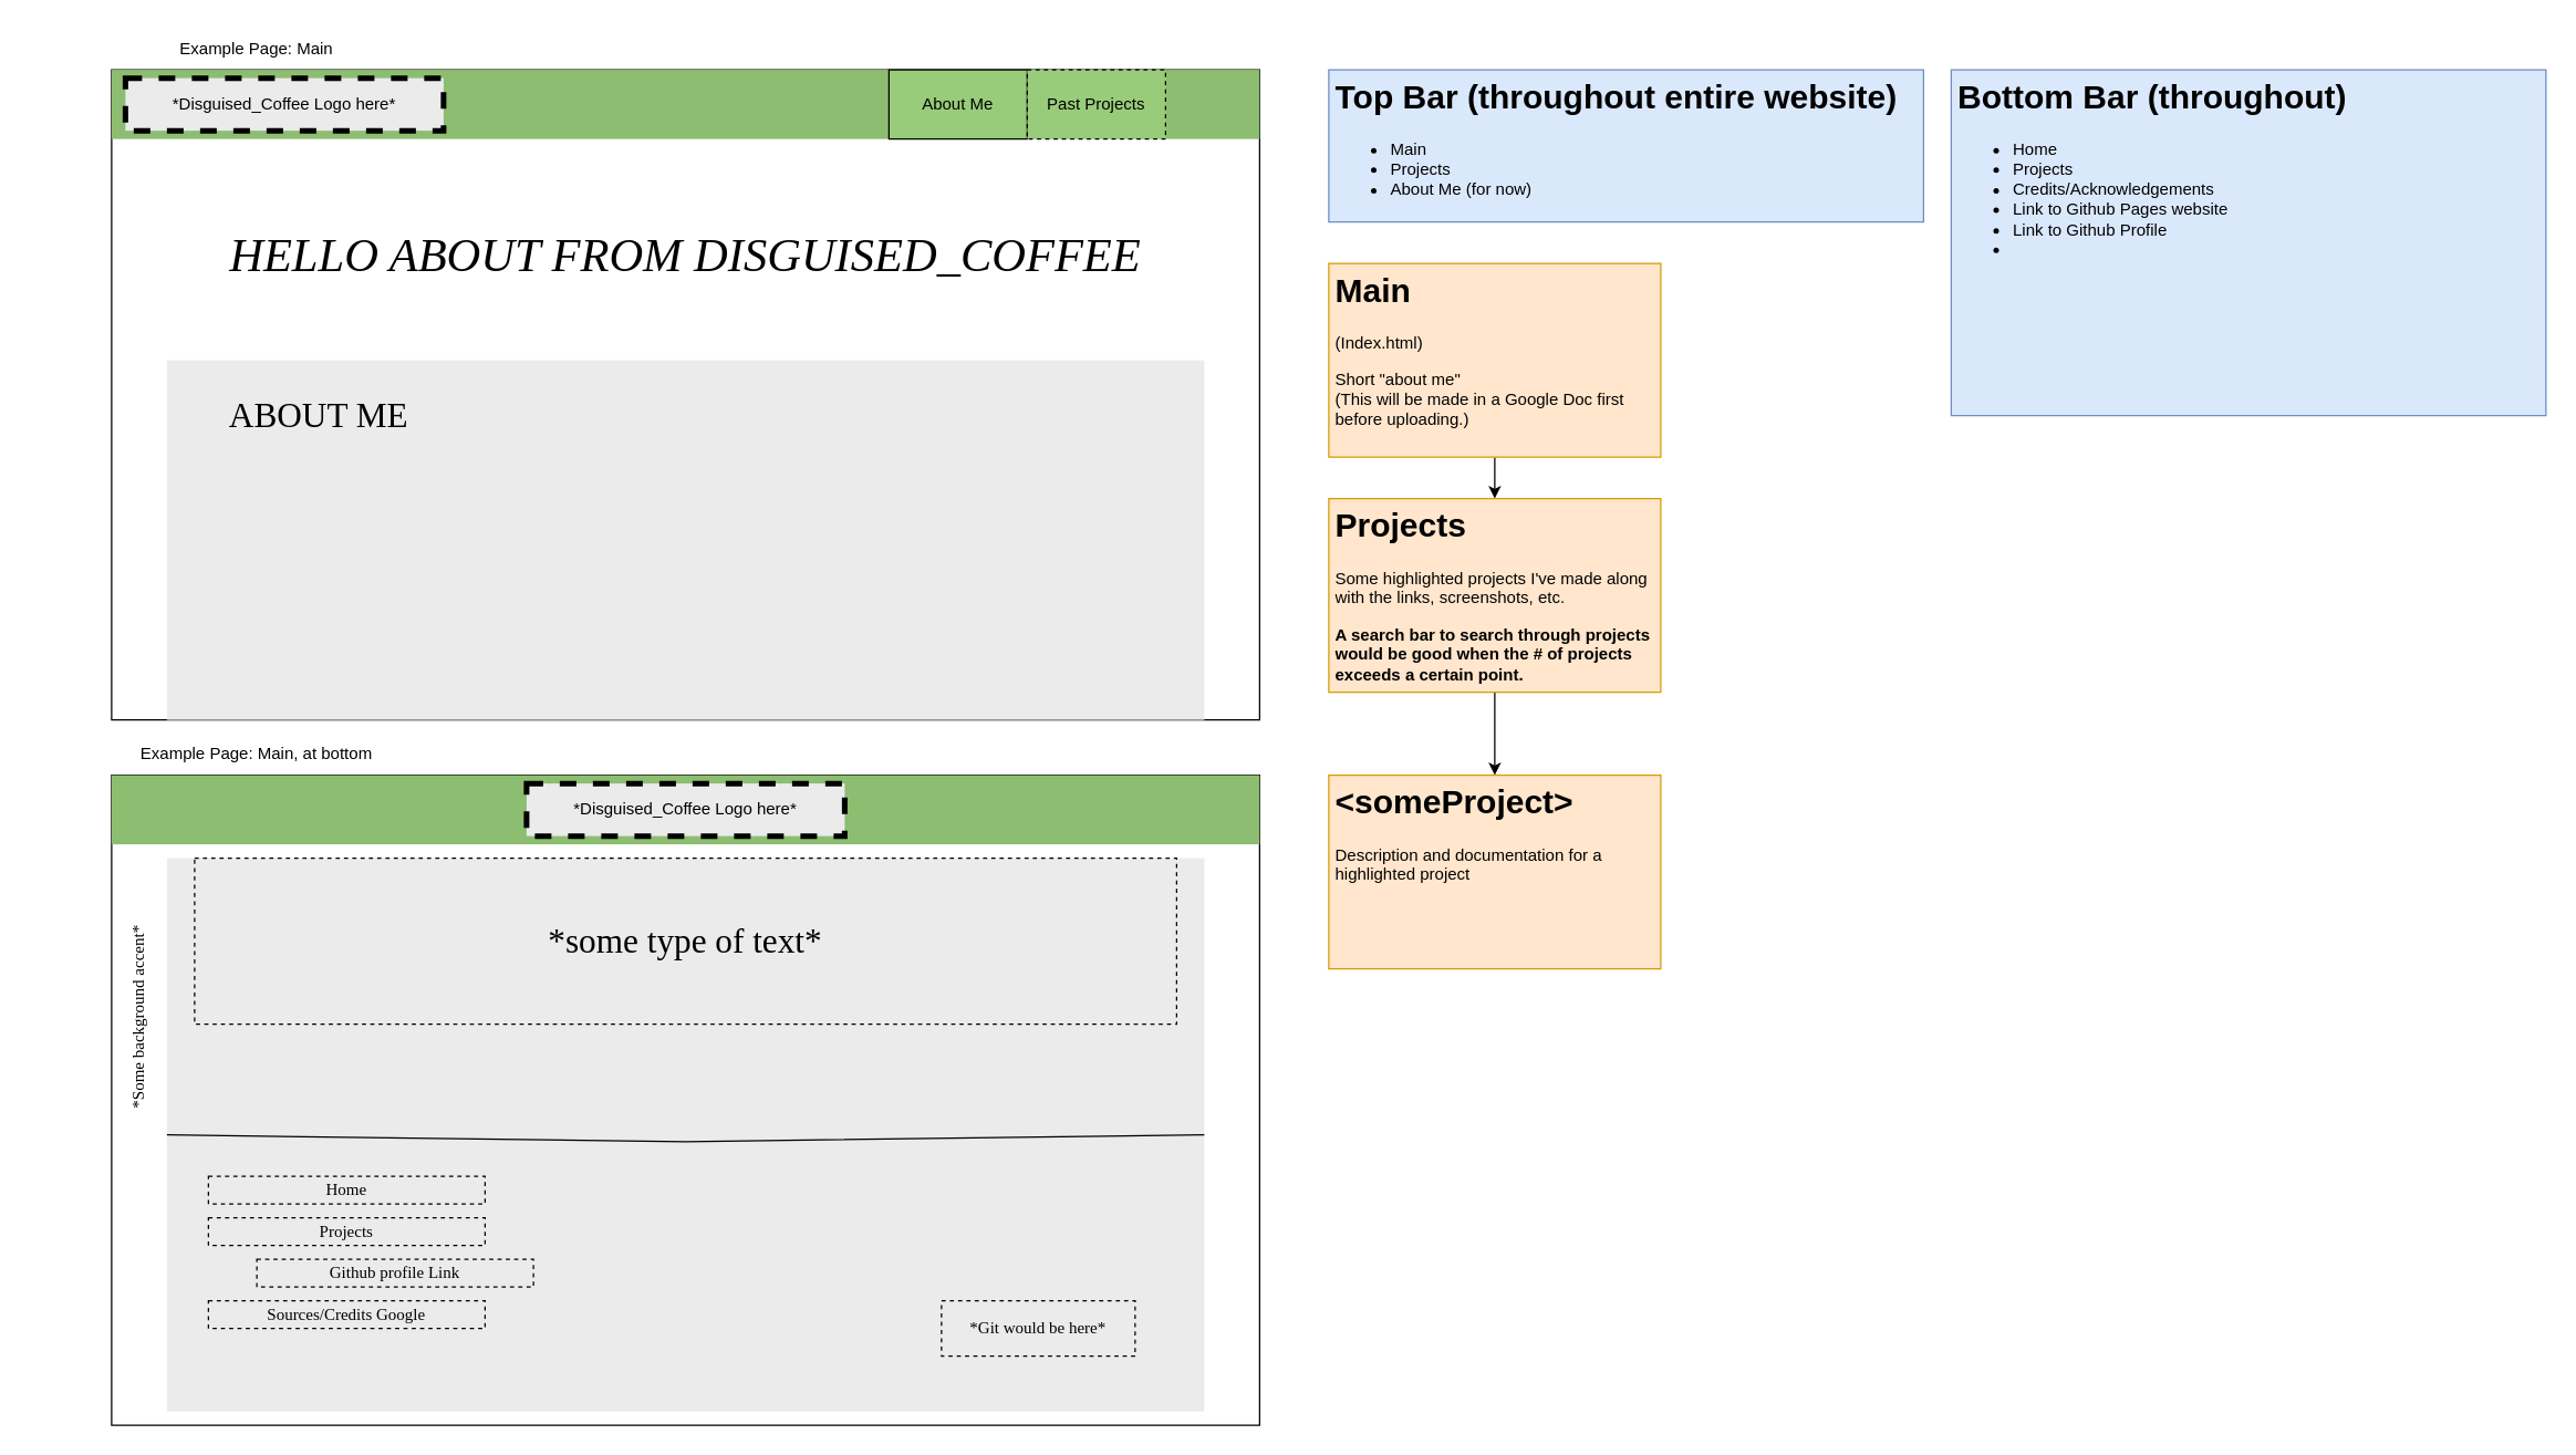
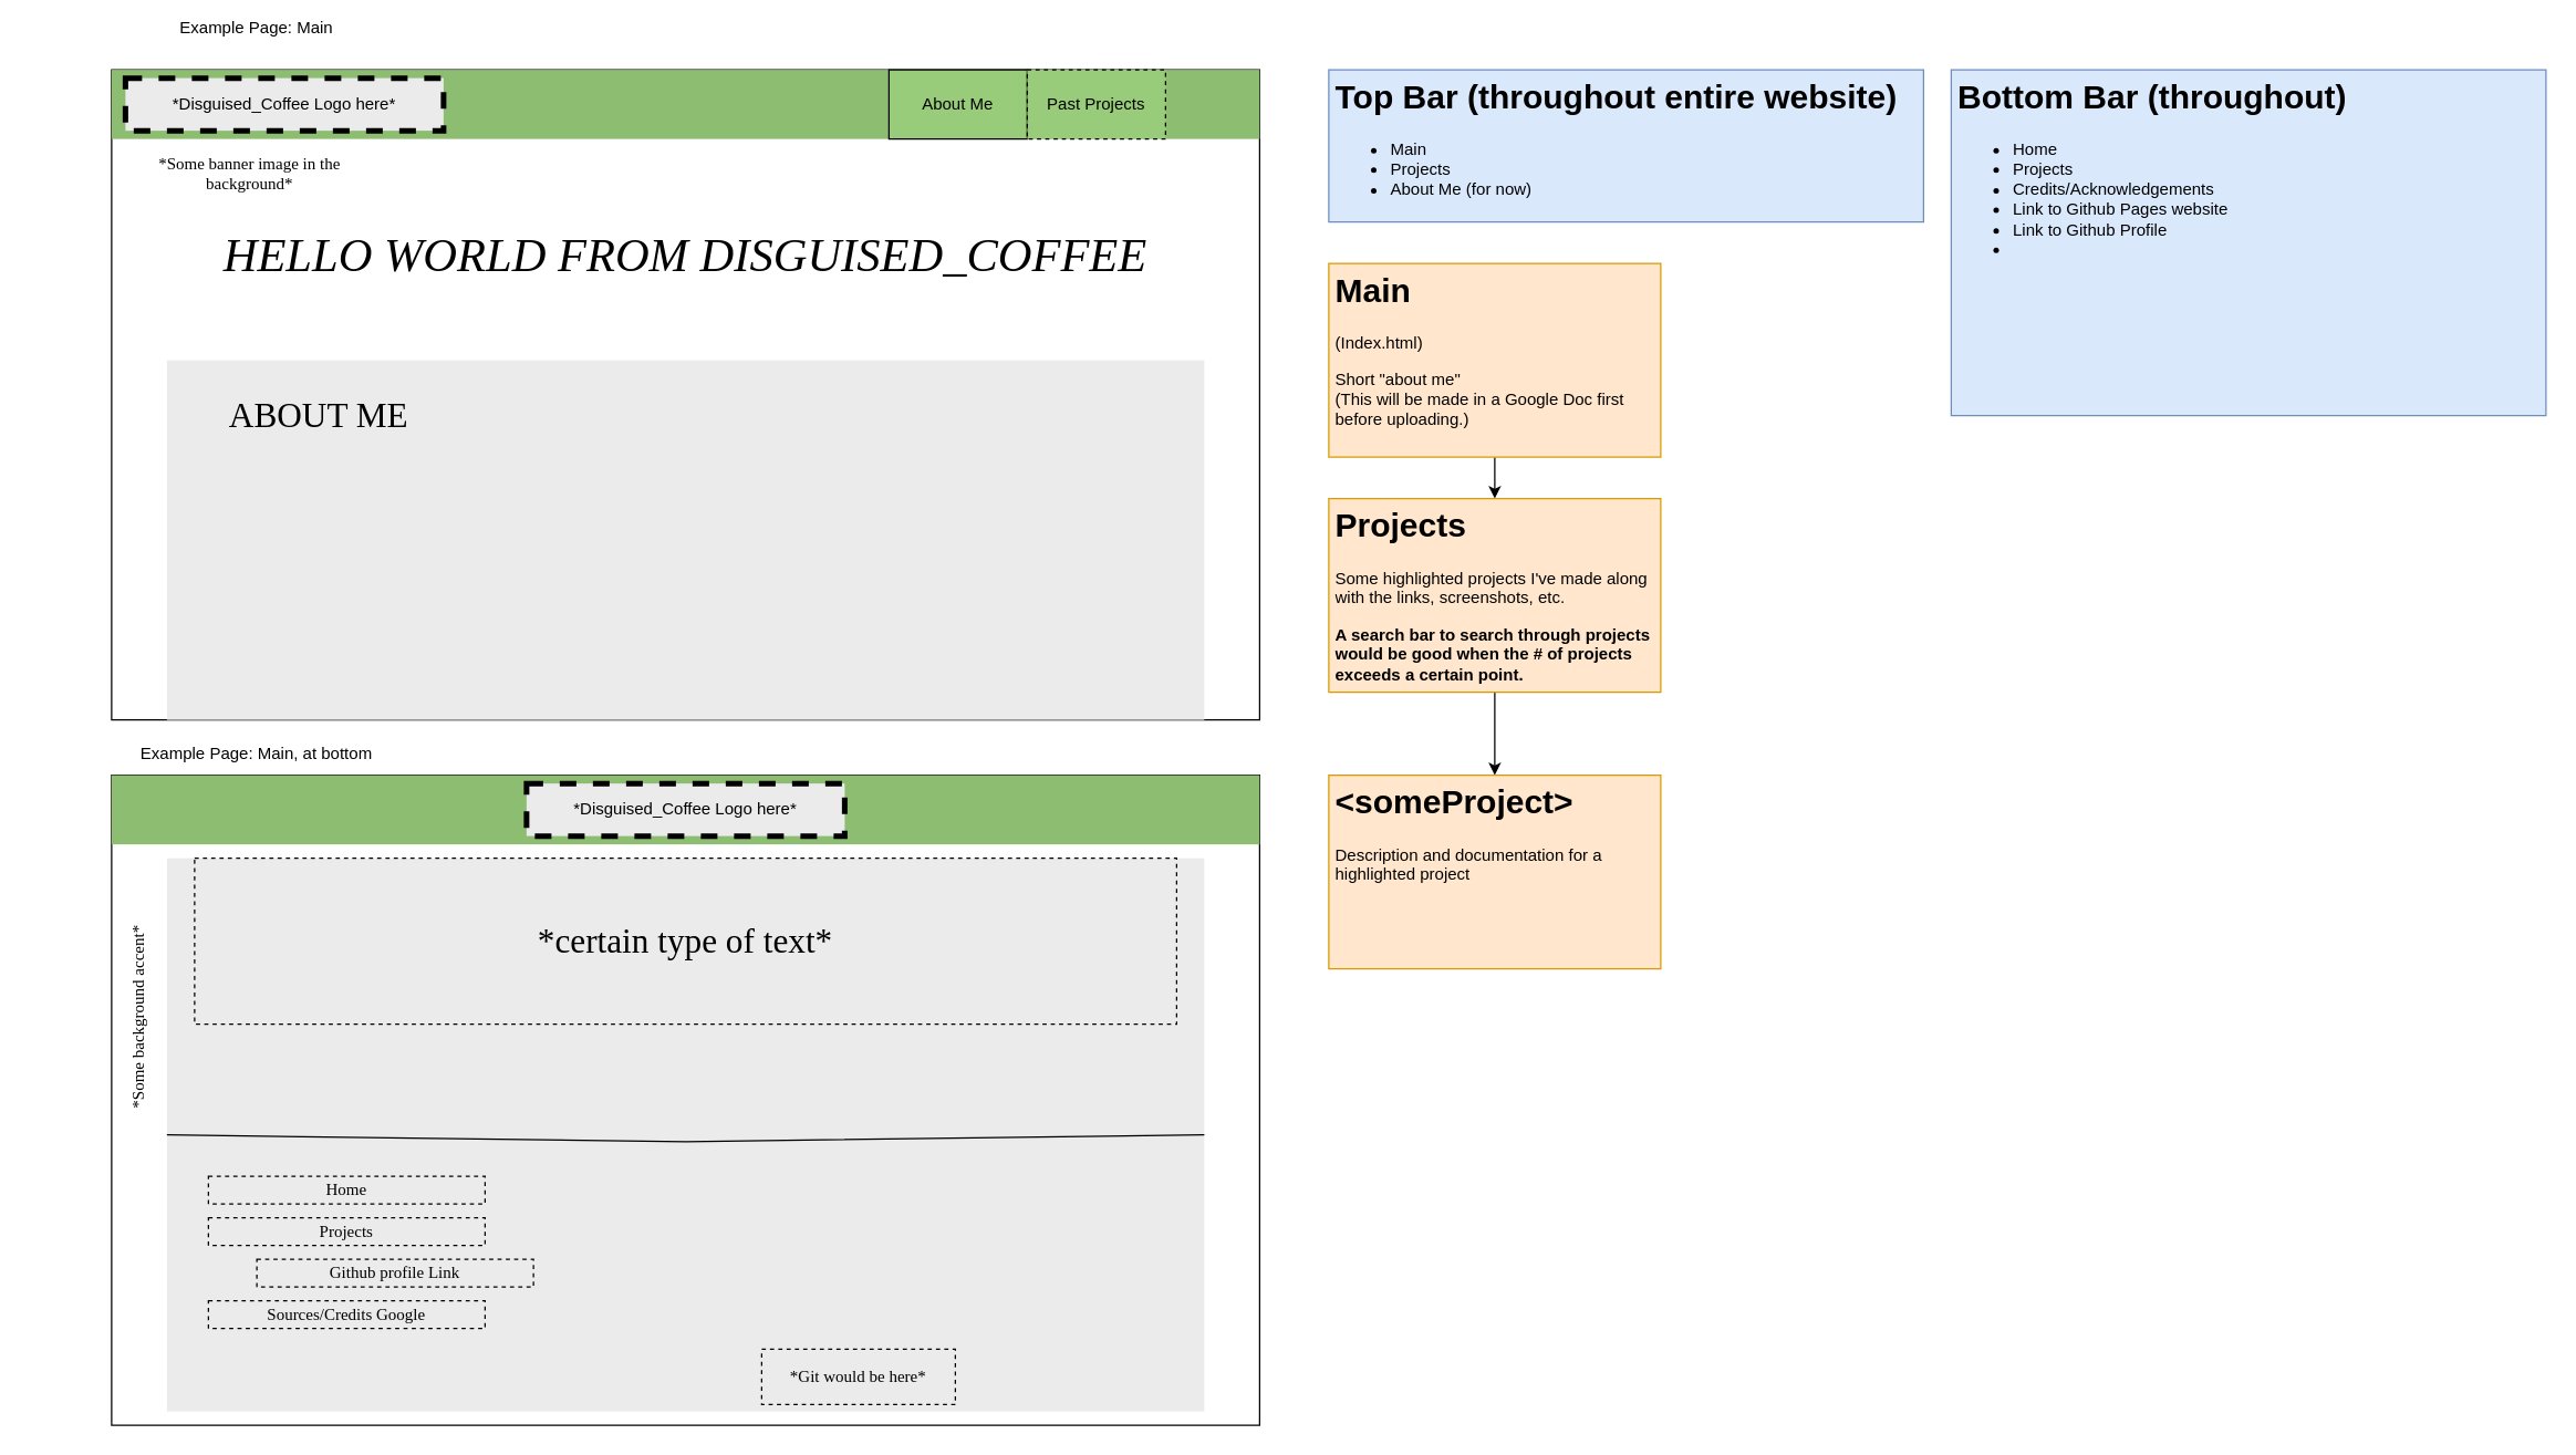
  <mxCell id="0" />
  <mxCell id="1" parent="0" />
  <mxCell id="2" style="edgeStyle=orthogonalEdgeStyle;rounded=0;orthogonalLoop=1;jettySize=auto;html=1;exitX=0.5;exitY=1;exitDx=0;exitDy=0;entryX=0.5;entryY=0;entryDx=0;entryDy=0;" parent="1" source="3" target="5" edge="1"><mxGeometry relative="1" as="geometry" /></mxCell>
  <mxCell id="3" value="&lt;h1&gt;Main&lt;/h1&gt;&lt;p&gt;(Index.html)&lt;br&gt;&lt;/p&gt;&lt;p&gt;Short &quot;about me&quot;&lt;br&gt;(This will be made in a Google Doc first before uploading.)&lt;/p&gt;" style="text;html=1;strokeColor=#d79b00;fillColor=#ffe6cc;spacing=5;spacingTop=-20;whiteSpace=wrap;overflow=hidden;rounded=0;" parent="1" vertex="1"><mxGeometry x="960" y="190" width="240" height="140" as="geometry" /></mxCell>
  <mxCell id="4" style="edgeStyle=orthogonalEdgeStyle;rounded=0;orthogonalLoop=1;jettySize=auto;html=1;exitX=0.5;exitY=1;exitDx=0;exitDy=0;" parent="1" source="5" target="7" edge="1"><mxGeometry relative="1" as="geometry" /></mxCell>
  <mxCell id="5" value="&lt;h1&gt;Projects&lt;/h1&gt;&lt;p&gt;Some highlighted projects I've made along with the links, screenshots, etc.&lt;/p&gt;&lt;p&gt;&lt;b&gt;A search bar to search through projects would be good when the # of projects exceeds a certain point.&lt;/b&gt;&lt;/p&gt;&lt;p&gt;&lt;br&gt;&lt;/p&gt;" style="text;html=1;strokeColor=#d79b00;fillColor=#ffe6cc;spacing=5;spacingTop=-20;whiteSpace=wrap;overflow=hidden;rounded=0;" parent="1" vertex="1"><mxGeometry x="960" y="360" width="240" height="140" as="geometry" /></mxCell>
  <mxCell id="6" value="&lt;h1&gt;Top Bar (throughout entire website)&lt;/h1&gt;&lt;p&gt;&lt;/p&gt;&lt;ul&gt;&lt;li&gt;Main&lt;/li&gt;&lt;li&gt;Projects&lt;/li&gt;&lt;li&gt;About Me (for now)&lt;/li&gt;&lt;/ul&gt;&lt;p&gt;&lt;/p&gt;" style="text;html=1;strokeColor=#6c8ebf;fillColor=#dae8fc;spacing=5;spacingTop=-20;whiteSpace=wrap;overflow=hidden;rounded=0;" parent="1" vertex="1"><mxGeometry x="960" y="50" width="430" height="110" as="geometry" /></mxCell>
  <mxCell id="7" value="&lt;h1&gt;&amp;lt;someProject&amp;gt;&lt;/h1&gt;&lt;p&gt;Description and documentation for a highlighted project&lt;/p&gt;" style="text;html=1;strokeColor=#d79b00;fillColor=#ffe6cc;spacing=5;spacingTop=-20;whiteSpace=wrap;overflow=hidden;rounded=0;" parent="1" vertex="1"><mxGeometry x="960" y="560" width="240" height="140" as="geometry" /></mxCell>
  <mxCell id="8" value="" style="rounded=0;whiteSpace=wrap;html=1;" parent="1" vertex="1"><mxGeometry x="80" y="50" width="830" height="470" as="geometry" /></mxCell>
- <mxCell id="9" value="Example Page: Main" style="text;html=1;strokeColor=none;fillColor=none;align=center;verticalAlign=middle;whiteSpace=wrap;rounded=0;" parent="1" vertex="1"><mxGeometry x="90" y="20" width="190" height="30" as="geometry" /></mxCell>
+ <mxCell id="9" value="Example Page: Main" style="text;html=1;strokeColor=none;fillColor=none;align=center;verticalAlign=middle;whiteSpace=wrap;rounded=0;" parent="1" vertex="1"><mxGeometry x="90" y="5" width="190" height="30" as="geometry" /></mxCell>
  <mxCell id="10" value="" style="rounded=0;whiteSpace=wrap;html=1;fillColor=#8DBD71;strokeColor=none;" parent="1" vertex="1"><mxGeometry x="80" y="50" width="830" height="50" as="geometry" /></mxCell>
  <mxCell id="11" value="*Disguised_Coffee Logo here*" style="rounded=0;whiteSpace=wrap;html=1;fillColor=#EBEBEB;dashed=1;strokeWidth=4;" parent="1" vertex="1"><mxGeometry x="90" y="56" width="230" height="38" as="geometry" /></mxCell>
  <mxCell id="12" value="About Me" style="rounded=0;whiteSpace=wrap;html=1;fillColor=#98CC7A;strokeColor=default;" parent="1" vertex="1"><mxGeometry x="642" y="50" width="100" height="50" as="geometry" /></mxCell>
  <mxCell id="13" value="Past Projects" style="rounded=0;whiteSpace=wrap;html=1;fillColor=#98CC7A;strokeColor=default;dashed=1;" parent="1" vertex="1"><mxGeometry x="742" y="50" width="100" height="50" as="geometry" /></mxCell>
  <mxCell id="14" value="" style="rounded=0;whiteSpace=wrap;html=1;dashed=1;strokeColor=none;strokeWidth=4;fillColor=#EBEBEB;" parent="1" vertex="1"><mxGeometry x="120" y="260" width="750" height="260" as="geometry" /></mxCell>
- <mxCell id="15" value="&lt;h1&gt;&lt;font size=&quot;1&quot; style=&quot;font-weight: normal;&quot; face=&quot;Verdana&quot;&gt;&lt;i style=&quot;font-size: 34px;&quot;&gt;HELLO ABOUT FROM DISGUISED_COFFEE&lt;/i&gt;&lt;/font&gt;&lt;/h1&gt;" style="text;html=1;strokeColor=none;fillColor=none;align=center;verticalAlign=middle;whiteSpace=wrap;rounded=0;dashed=1;" parent="1" vertex="1"><mxGeometry x="105" y="150" width="780" height="70" as="geometry" /></mxCell>
+ <mxCell id="15" value="&lt;h1&gt;&lt;font size=&quot;1&quot; style=&quot;font-weight: normal;&quot; face=&quot;Verdana&quot;&gt;&lt;i style=&quot;font-size: 34px;&quot;&gt;HELLO WORLD FROM DISGUISED_COFFEE&lt;/i&gt;&lt;/font&gt;&lt;/h1&gt;" style="text;html=1;strokeColor=none;fillColor=none;align=center;verticalAlign=middle;whiteSpace=wrap;rounded=0;dashed=1;" parent="1" vertex="1"><mxGeometry x="105" y="150" width="780" height="70" as="geometry" /></mxCell>
+ <mxCell id="16" value="*Some banner image in the background*" style="text;html=1;strokeColor=none;fillColor=none;align=center;verticalAlign=middle;whiteSpace=wrap;rounded=0;dashed=1;fontFamily=Tahoma;" parent="1" vertex="1"><mxGeometry x="100" y="110" width="160" height="30" as="geometry" /></mxCell>
  <mxCell id="17" value="&lt;font style=&quot;font-size: 25px;&quot;&gt;ABOUT ME&lt;/font&gt;" style="text;html=1;strokeColor=none;fillColor=none;align=center;verticalAlign=middle;whiteSpace=wrap;rounded=0;dashed=1;fontFamily=Verdana;" parent="1" vertex="1"><mxGeometry x="130" y="270" width="200" height="60" as="geometry" /></mxCell>
  <mxCell id="18" value="" style="rounded=0;whiteSpace=wrap;html=1;" parent="1" vertex="1"><mxGeometry x="80" y="560" width="830" height="470" as="geometry" /></mxCell>
  <mxCell id="19" value="Example Page: Main, at bottom" style="text;html=1;strokeColor=none;fillColor=none;align=center;verticalAlign=middle;whiteSpace=wrap;rounded=0;" parent="1" vertex="1"><mxGeometry x="90" y="530" width="190" height="30" as="geometry" /></mxCell>
  <mxCell id="20" value="" style="rounded=0;whiteSpace=wrap;html=1;fillColor=#8DBD71;strokeColor=none;" parent="1" vertex="1"><mxGeometry x="80" y="560" width="830" height="50" as="geometry" /></mxCell>
  <mxCell id="21" value="*Disguised_Coffee Logo here*" style="rounded=0;whiteSpace=wrap;html=1;fillColor=#EBEBEB;dashed=1;strokeWidth=4;" parent="1" vertex="1"><mxGeometry x="380" y="566" width="230" height="38" as="geometry" /></mxCell>
  <mxCell id="22" value="" style="rounded=0;whiteSpace=wrap;html=1;dashed=1;strokeColor=none;strokeWidth=4;fillColor=#EBEBEB;" parent="1" vertex="1"><mxGeometry x="120" y="620" width="750" height="400" as="geometry" /></mxCell>
  <mxCell id="23" value="*Some background accent*" style="text;html=1;strokeColor=none;fillColor=none;align=center;verticalAlign=middle;whiteSpace=wrap;rounded=0;dashed=1;fontFamily=Tahoma;rotation=-90;" parent="1" vertex="1"><mxGeometry x="20" y="720" width="160" height="30" as="geometry" /></mxCell>
- <mxCell id="24" value="&lt;span style=&quot;font-size: 25px;&quot;&gt;*some type of text*&lt;/span&gt;" style="text;html=1;strokeColor=default;fillColor=none;align=center;verticalAlign=middle;whiteSpace=wrap;rounded=0;dashed=1;fontFamily=Verdana;" parent="1" vertex="1"><mxGeometry x="140" y="620" width="710" height="120" as="geometry" /></mxCell>
+ <mxCell id="24" value="&lt;span style=&quot;font-size: 25px;&quot;&gt;*certain type of text*&lt;/span&gt;" style="text;html=1;strokeColor=default;fillColor=none;align=center;verticalAlign=middle;whiteSpace=wrap;rounded=0;dashed=1;fontFamily=Verdana;" parent="1" vertex="1"><mxGeometry x="140" y="620" width="710" height="120" as="geometry" /></mxCell>
  <mxCell id="25" value="Sources/Credits Google" style="text;html=1;strokeColor=default;fillColor=none;align=center;verticalAlign=middle;whiteSpace=wrap;rounded=0;dashed=1;fontFamily=Verdana;" parent="1" vertex="1"><mxGeometry x="150" y="940" width="200" height="20" as="geometry" /></mxCell>
  <mxCell id="26" value="Github profile Link" style="text;html=1;strokeColor=default;fillColor=none;align=center;verticalAlign=middle;whiteSpace=wrap;rounded=0;dashed=1;fontFamily=Verdana;" parent="1" vertex="1"><mxGeometry x="185" y="910" width="200" height="20" as="geometry" /></mxCell>
  <mxCell id="27" value="" style="endArrow=none;html=1;rounded=0;fontFamily=Verdana;fontSize=14;exitX=0;exitY=0.5;exitDx=0;exitDy=0;entryX=1;entryY=0.5;entryDx=0;entryDy=0;" parent="1" source="22" target="22" edge="1"><mxGeometry width="50" height="50" relative="1" as="geometry"><mxPoint x="460" y="900" as="sourcePoint" /><mxPoint x="510" y="850" as="targetPoint" /><Array as="points"><mxPoint x="495" y="825" /></Array></mxGeometry></mxCell>
- <mxCell id="28" value="*Git would be here*" style="text;html=1;strokeColor=default;fillColor=none;align=center;verticalAlign=middle;whiteSpace=wrap;rounded=0;dashed=1;fontFamily=Verdana;" parent="1" vertex="1"><mxGeometry x="680" y="940" width="140" height="40" as="geometry" /></mxCell>
+ <mxCell id="28" value="*Git would be here*" style="text;html=1;strokeColor=default;fillColor=none;align=center;verticalAlign=middle;whiteSpace=wrap;rounded=0;dashed=1;fontFamily=Verdana;" parent="1" vertex="1"><mxGeometry x="550" y="975" width="140" height="40" as="geometry" /></mxCell>
  <mxCell id="29" value="&lt;h1&gt;Bottom Bar (throughout)&lt;/h1&gt;&lt;p&gt;&lt;/p&gt;&lt;ul&gt;&lt;li&gt;Home&lt;/li&gt;&lt;li&gt;Projects&lt;/li&gt;&lt;li&gt;Credits/Acknowledgements&lt;/li&gt;&lt;li&gt;Link to Github Pages website&lt;/li&gt;&lt;li&gt;Link to Github Profile&lt;/li&gt;&lt;li&gt;&lt;br&gt;&lt;/li&gt;&lt;/ul&gt;&lt;p&gt;&lt;/p&gt;" style="text;html=1;strokeColor=#6c8ebf;fillColor=#dae8fc;spacing=5;spacingTop=-20;whiteSpace=wrap;overflow=hidden;rounded=0;" parent="1" vertex="1"><mxGeometry x="1410" y="50" width="430" height="250" as="geometry" /></mxCell>
  <mxCell id="30" value="Home" style="text;html=1;strokeColor=default;fillColor=none;align=center;verticalAlign=middle;whiteSpace=wrap;rounded=0;dashed=1;fontFamily=Verdana;" parent="1" vertex="1"><mxGeometry x="150" y="850" width="200" height="20" as="geometry" /></mxCell>
  <mxCell id="31" value="Projects" style="text;html=1;strokeColor=default;fillColor=none;align=center;verticalAlign=middle;whiteSpace=wrap;rounded=0;dashed=1;fontFamily=Verdana;" parent="1" vertex="1"><mxGeometry x="150" y="880" width="200" height="20" as="geometry" /></mxCell>
